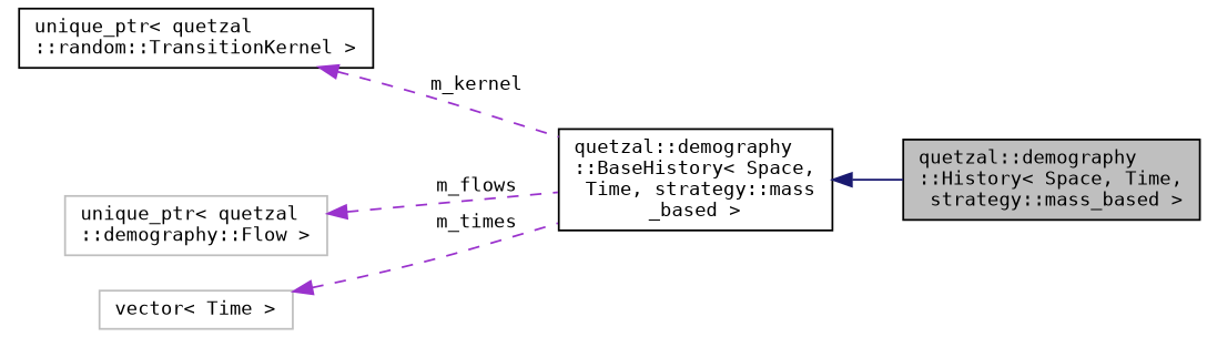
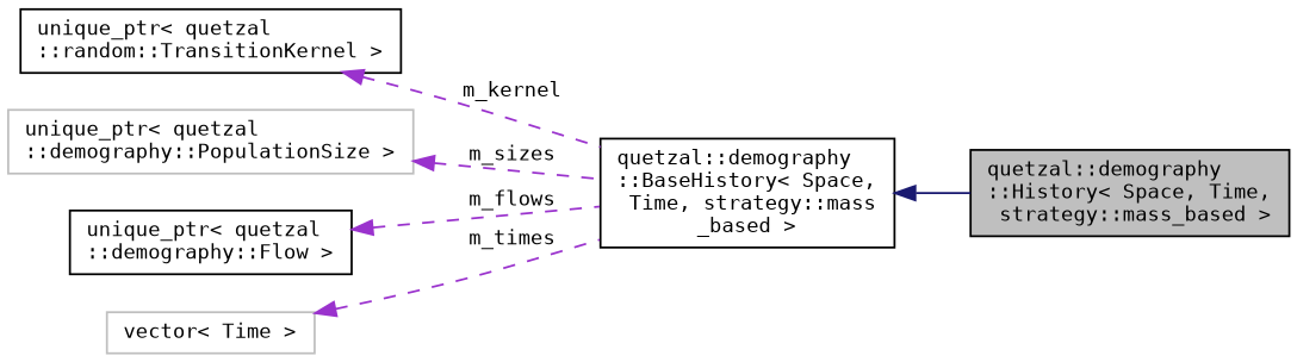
  digraph {
    fontname="DejaVu Sans Mono"
    rankdir=LR
    node [color=black fillcolor=white fontname="DejaVu Sans Mono" fontsize=10 shape=record style=filled]
    edge [color=darkorchid3 dir=back fontname="DejaVu Sans Mono" fontsize=10 labelfontname=Helvetica labelfontsize=10 style=dashed]
    n1 [fillcolor=grey75 fontcolor=black height=0.2 label="quetzal::demography\l::History\< Space, Time,\l strategy::mass_based \>" width=0.4]
    n2 [height=0.2 label="quetzal::demography\l::BaseHistory\< Space,\l Time, strategy::mass\l_based \>" width=0.4]
    n3 [height=0.2 label="unique_ptr\< quetzal\l::random::TransitionKernel \>" width=0.4]
-   n5 [color=grey75 height=0.2 label="unique_ptr\< quetzal\l::demography::Flow \>" width=0.4]
+   n4 [color=grey75 height=0.2 label="unique_ptr\< quetzal\l::demography::PopulationSize \>" width=0.4]
+   n5 [height=0.2 label="unique_ptr\< quetzal\l::demography::Flow \>" width=0.4]
    n6 [color=grey75 height=0.2 label="vector\< Time \>" width=0.4]
    n2 -> n1 [color=midnightblue style=solid]
    n3 -> n2 [label=" m_kernel"]
+   n4 -> n2 [label=" m_sizes"]
    n5 -> n2 [label=" m_flows"]
    n6 -> n2 [label=" m_times"]
  }
